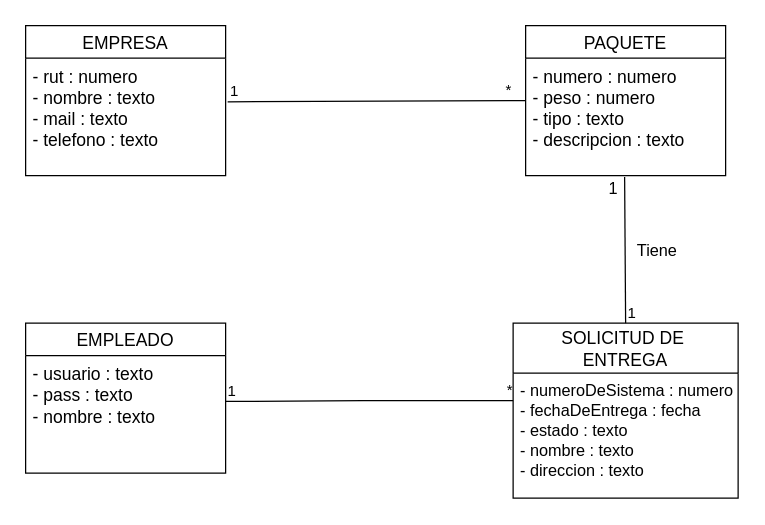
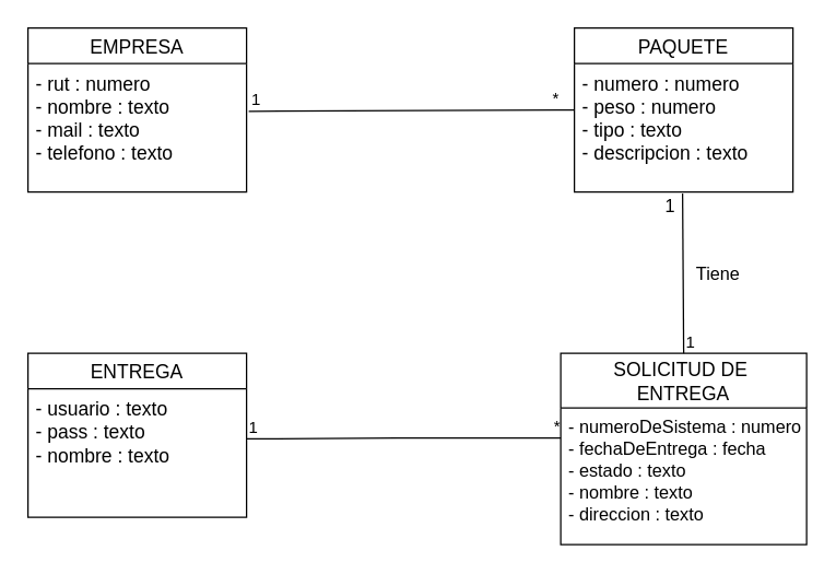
  <mxCell id="0" />
  <mxCell id="1" parent="0" />
  <mxCell id="2" value="EMPRESA" style="swimlane;fontStyle=0;childLayout=stackLayout;horizontal=1;startSize=26;horizontalStack=0;resizeParent=1;resizeParentMax=0;resizeLast=0;collapsible=1;marginBottom=0;align=center;fontSize=14;" vertex="1" parent="1"><mxGeometry x="20" y="20" width="160" height="120" as="geometry" /></mxCell>
  <mxCell id="3" value="- rut : numero&#10;- nombre : texto&#10;- mail : texto&#10;- telefono : texto" style="text;strokeColor=none;fillColor=none;spacingLeft=4;spacingRight=4;overflow=hidden;rotatable=0;points=[[0,0.5],[1,0.5]];portConstraint=eastwest;fontSize=14;" vertex="1" parent="2"><mxGeometry y="26" width="160" height="94" as="geometry" /></mxCell>
  <mxCell id="4" value="SOLICITUD DE &#10;ENTREGA" style="swimlane;fontStyle=0;childLayout=stackLayout;horizontal=1;startSize=40;horizontalStack=0;resizeParent=1;resizeParentMax=0;resizeLast=0;collapsible=1;marginBottom=0;align=center;fontSize=14;" vertex="1" parent="1"><mxGeometry x="410" y="258" width="180" height="140" as="geometry" /></mxCell>
  <mxCell id="5" value="- numeroDeSistema : numero&#10;- fechaDeEntrega : fecha&#10;- estado : texto&#10;- nombre : texto&#10;- direccion : texto" style="text;strokeColor=none;fillColor=none;spacingLeft=4;spacingRight=4;overflow=hidden;rotatable=0;points=[[0,0.5],[1,0.5]];portConstraint=eastwest;fontSize=13;" vertex="1" parent="4"><mxGeometry y="40" width="180" height="100" as="geometry" /></mxCell>
  <mxCell id="6" value="PAQUETE" style="swimlane;fontStyle=0;childLayout=stackLayout;horizontal=1;startSize=26;horizontalStack=0;resizeParent=1;resizeParentMax=0;resizeLast=0;collapsible=1;marginBottom=0;align=center;fontSize=14;" vertex="1" parent="1"><mxGeometry x="420" y="20" width="160" height="120" as="geometry" /></mxCell>
  <mxCell id="7" value="- numero : numero&#10;- peso : numero&#10;- tipo : texto&#10;- descripcion : texto" style="text;strokeColor=none;fillColor=none;spacingLeft=4;spacingRight=4;overflow=hidden;rotatable=0;points=[[0,0.5],[1,0.5]];portConstraint=eastwest;fontSize=14;" vertex="1" parent="6"><mxGeometry y="26" width="160" height="94" as="geometry" /></mxCell>
- <mxCell id="8" value="EMPLEADO" style="swimlane;fontStyle=0;childLayout=stackLayout;horizontal=1;startSize=26;horizontalStack=0;resizeParent=1;resizeParentMax=0;resizeLast=0;collapsible=1;marginBottom=0;align=center;fontSize=14;" vertex="1" parent="1"><mxGeometry x="20" y="258" width="160" height="120" as="geometry" /></mxCell>
+ <mxCell id="8" value="ENTREGA" style="swimlane;fontStyle=0;childLayout=stackLayout;horizontal=1;startSize=26;horizontalStack=0;resizeParent=1;resizeParentMax=0;resizeLast=0;collapsible=1;marginBottom=0;align=center;fontSize=14;" vertex="1" parent="1"><mxGeometry x="20" y="258" width="160" height="120" as="geometry" /></mxCell>
  <mxCell id="9" value="- usuario : texto&#10;- pass : texto&#10;- nombre : texto" style="text;strokeColor=none;fillColor=none;spacingLeft=4;spacingRight=4;overflow=hidden;rotatable=0;points=[[0,0.5],[1,0.5]];portConstraint=eastwest;fontSize=14;" vertex="1" parent="8"><mxGeometry y="26" width="160" height="94" as="geometry" /></mxCell>
  <mxCell id="10" value="" style="endArrow=none;html=1;rounded=0;fontSize=13;exitX=0.999;exitY=0.39;exitDx=0;exitDy=0;exitPerimeter=0;entryX=0;entryY=0.22;entryDx=0;entryDy=0;entryPerimeter=0;" edge="1" parent="1" source="9" target="5"><mxGeometry relative="1" as="geometry"><mxPoint x="180" y="317.5" as="sourcePoint" /><mxPoint x="408" y="320" as="targetPoint" /><Array as="points"><mxPoint x="290" y="320" /></Array></mxGeometry></mxCell>
  <mxCell id="11" value="1" style="resizable=0;html=1;align=left;verticalAlign=bottom;" connectable="0" vertex="1" parent="10"><mxGeometry x="-1" relative="1" as="geometry" /></mxCell>
  <mxCell id="12" value="*" style="resizable=0;html=1;align=right;verticalAlign=bottom;" connectable="0" vertex="1" parent="10"><mxGeometry x="1" relative="1" as="geometry" /></mxCell>
  <mxCell id="13" value="" style="endArrow=none;html=1;rounded=0;fontSize=13;" edge="1" parent="1"><mxGeometry relative="1" as="geometry"><mxPoint x="181.62" y="80.9" as="sourcePoint" /><mxPoint x="420" y="80" as="targetPoint" /></mxGeometry></mxCell>
  <mxCell id="14" value="1" style="resizable=0;html=1;align=left;verticalAlign=bottom;" connectable="0" vertex="1" parent="13"><mxGeometry x="-1" relative="1" as="geometry" /></mxCell>
  <mxCell id="15" value="*" style="resizable=0;html=1;align=right;verticalAlign=bottom;" connectable="0" vertex="1" parent="13"><mxGeometry x="1" relative="1" as="geometry"><mxPoint x="-10.28" as="offset" /></mxGeometry></mxCell>
  <mxCell id="16" value="" style="endArrow=none;html=1;rounded=0;fontSize=13;exitX=0.5;exitY=0;exitDx=0;exitDy=0;entryX=0.495;entryY=1.012;entryDx=0;entryDy=0;entryPerimeter=0;" edge="1" parent="1" source="4" target="7"><mxGeometry relative="1" as="geometry"><mxPoint x="500" y="240" as="sourcePoint" /><mxPoint x="500" y="160" as="targetPoint" /></mxGeometry></mxCell>
  <mxCell id="17" value="1" style="resizable=0;html=1;align=left;verticalAlign=bottom;" connectable="0" vertex="1" parent="16"><mxGeometry x="-1" relative="1" as="geometry" /></mxCell>
  <mxCell id="18" value="1" style="text;html=1;align=center;verticalAlign=middle;resizable=0;points=[];autosize=1;fontSize=13;" vertex="1" parent="1"><mxGeometry x="480" y="140" width="20" height="20" as="geometry" /></mxCell>
  <mxCell id="19" value="Tiene" style="text;html=1;align=center;verticalAlign=middle;resizable=0;points=[];autosize=1;fontSize=13;" vertex="1" parent="1"><mxGeometry x="500" y="190" width="50" height="20" as="geometry" /></mxCell>
